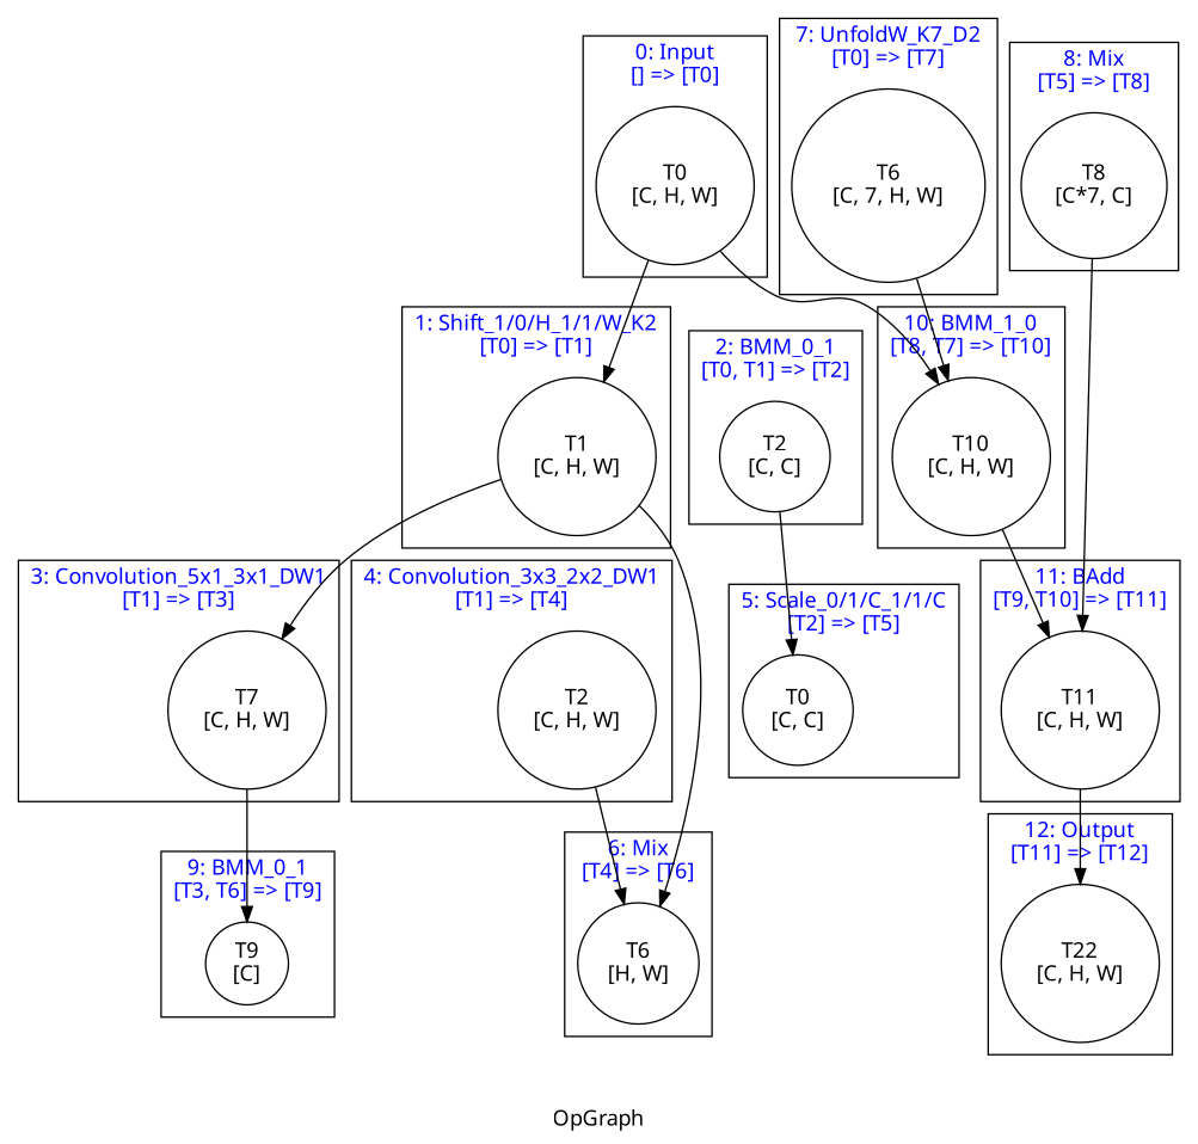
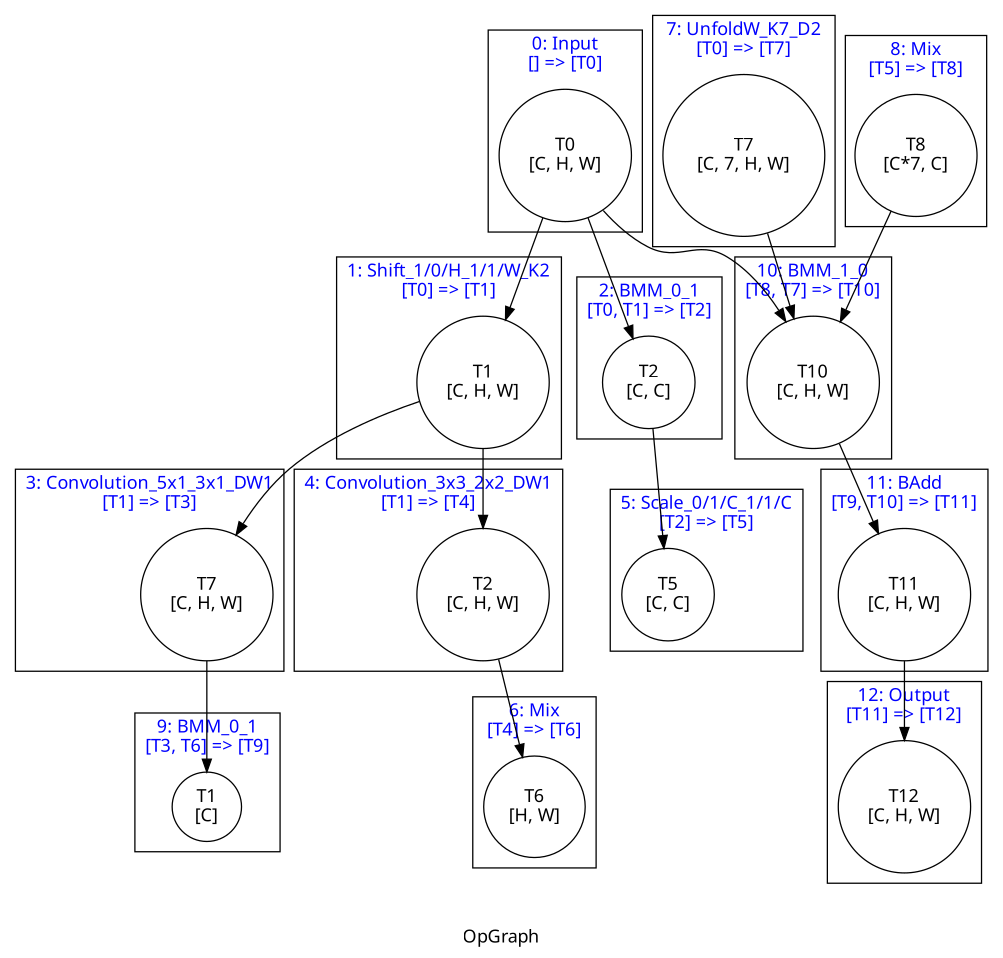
  digraph {
    fontname=Graphik
    label=OpGraph
    node [color=black fontname=Graphik shape=circle]
    n1 [label="T0\n[C, H, W]"]
    n2 [label="T1\n[C, H, W]"]
    n3 [label="T2\n[C, C]"]
    n4 [label="T7\n[C, H, W]"]
    n5 [label="T2\n[C, H, W]"]
-   n6 [label="T0\n[C, C]"]
+   n6 [label="T5\n[C, C]"]
    n7 [label="T6\n[H, W]"]
-   n8 [label="T6\n[C, 7, H, W]"]
+   n8 [label="T7\n[C, 7, H, W]"]
    n9 [label="T8\n[C*7, C]"]
-   n10 [label="T9\n[C]"]
+   n10 [label="T1\n[C]"]
    n11 [label="T10\n[C, H, W]"]
    n12 [label="T11\n[C, H, W]"]
-   n13 [label="T22\n[C, H, W]"]
+   n13 [label="T12\n[C, H, W]"]
    subgraph sub_1 {
      n1
      n2
      n3
      n4
      n5
      n6
      n7
      n8
      n9
      n10
      n11
      n12
      n13
    }
    subgraph cluster_2 {
      fontcolor=blue
      label="0: Input\n[] => [T0]"
      n1
    }
    subgraph cluster_3 {
      fontcolor=blue
      label="1: Shift_1/0/H_1/1/W_K2\n[T0] => [T1]"
      n2
    }
    subgraph cluster_4 {
      fontcolor=blue
      label="2: BMM_0_1\n[T0, T1] => [T2]"
      n3
    }
    subgraph cluster_5 {
      fontcolor=blue
      label="3: Convolution_5x1_3x1_DW1\n[T1] => [T3]"
      n4
    }
    subgraph cluster_6 {
      fontcolor=blue
      label="4: Convolution_3x3_2x2_DW1\n[T1] => [T4]"
      n5
    }
    subgraph cluster_7 {
      fontcolor=blue
      label="5: Scale_0/1/C_1/1/C\n[T2] => [T5]"
      n6
    }
    subgraph cluster_8 {
      fontcolor=blue
      label="6: Mix\n[T4] => [T6]"
      n7
    }
    subgraph cluster_9 {
      fontcolor=blue
      label="7: UnfoldW_K7_D2\n[T0] => [T7]"
      n8
    }
    subgraph cluster_10 {
      fontcolor=blue
      label="8: Mix\n[T5] => [T8]"
      n9
    }
    subgraph cluster_11 {
      fontcolor=blue
      label="9: BMM_0_1\n[T3, T6] => [T9]"
      n10
    }
    subgraph cluster_12 {
      fontcolor=blue
      label="10: BMM_1_0\n[T8, T7] => [T10]"
      n11
    }
    subgraph cluster_13 {
      fontcolor=blue
      label="11: BAdd\n[T9, T10] => [T11]"
      n12
    }
    subgraph cluster_14 {
      fontcolor=blue
      label="12: Output\n[T11] => [T12]"
      n13
    }
    n1 -> n2
+   n1 -> n3
    n1 -> n11
    n2 -> n4
-   n2 -> n7
+   n2 -> n5
    n3 -> n6
    n4 -> n10
    n5 -> n7
    n8 -> n11
-   n9 -> n12
+   n9 -> n11
    n11 -> n12
    n12 -> n13
  }
